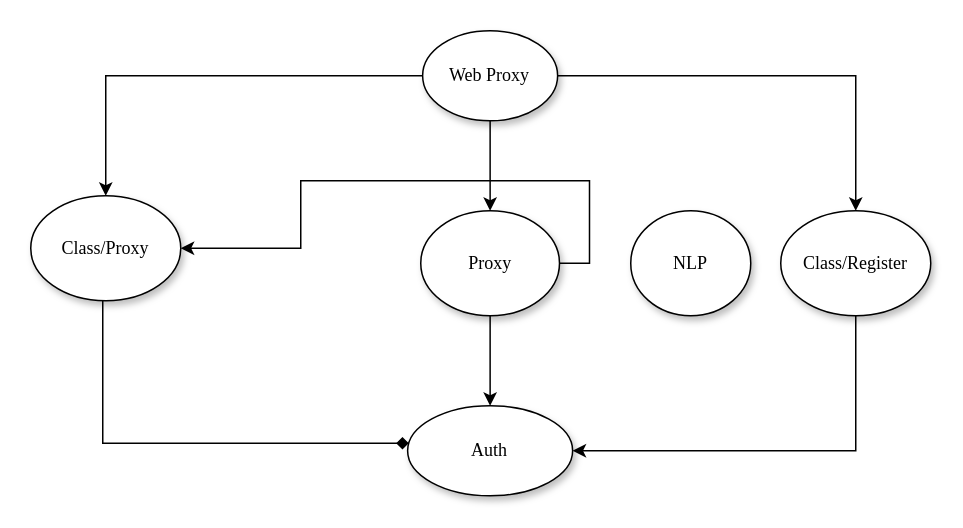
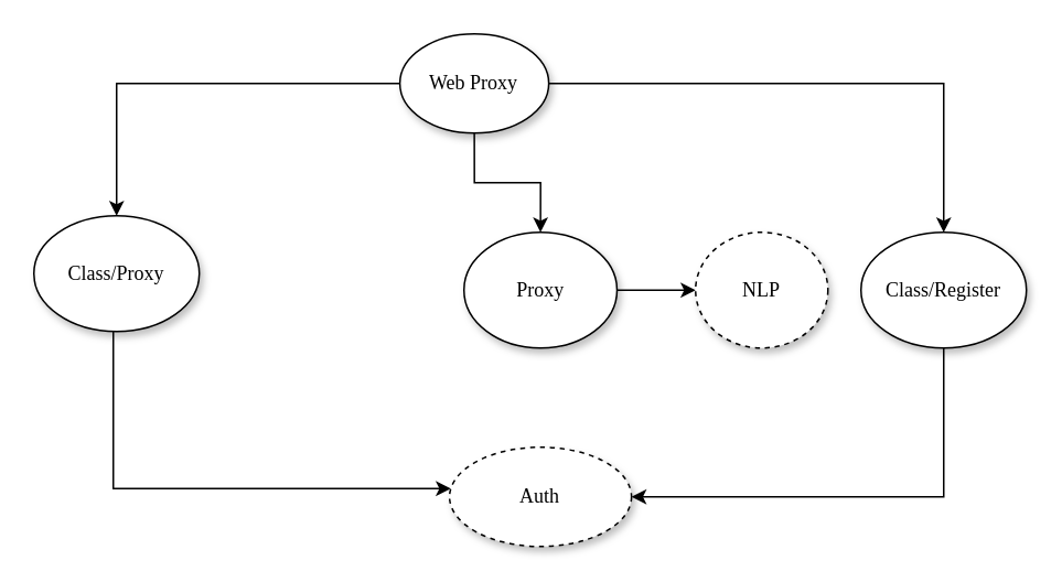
  <mxCell id="0" />
  <mxCell id="1" parent="0" />
  <mxCell id="2" style="edgeStyle=orthogonalEdgeStyle;rounded=0;orthogonalLoop=1;jettySize=auto;html=1;exitX=0;exitY=0.5;exitDx=0;exitDy=0;entryX=0.5;entryY=0;entryDx=0;entryDy=0;" edge="1" parent="1" source="5" target="13"><mxGeometry relative="1" as="geometry" /></mxCell>
  <mxCell id="3" style="edgeStyle=orthogonalEdgeStyle;rounded=0;orthogonalLoop=1;jettySize=auto;html=1;exitX=1;exitY=0.5;exitDx=0;exitDy=0;entryX=0.5;entryY=0;entryDx=0;entryDy=0;" edge="1" parent="1" source="5" target="10"><mxGeometry relative="1" as="geometry" /></mxCell>
  <mxCell id="4" style="edgeStyle=orthogonalEdgeStyle;rounded=0;orthogonalLoop=1;jettySize=auto;html=1;exitX=0.5;exitY=1;exitDx=0;exitDy=0;entryX=0.5;entryY=0;entryDx=0;entryDy=0;" edge="1" parent="1" source="5" target="8"><mxGeometry relative="1" as="geometry" /></mxCell>
- <mxCell id="5" value="Web Proxy" style="ellipse;whiteSpace=wrap;html=1;rounded=0;shadow=1;comic=0;labelBackgroundColor=none;strokeWidth=1;fontFamily=Verdana;fontSize=12;align=center;" parent="1" vertex="1"><mxGeometry x="281.25" y="20" width="90" height="60" as="geometry" /></mxCell>
- <mxCell id="6" style="edgeStyle=orthogonalEdgeStyle;rounded=0;orthogonalLoop=1;jettySize=auto;html=1;exitX=0.5;exitY=1;exitDx=0;exitDy=0;entryX=0.5;entryY=0;entryDx=0;entryDy=0;" edge="1" parent="1" source="8" target="11"><mxGeometry relative="1" as="geometry" /></mxCell>
- <mxCell id="7" style="edgeStyle=orthogonalEdgeStyle;rounded=0;orthogonalLoop=1;jettySize=auto;html=1;exitX=1;exitY=0.5;exitDx=0;exitDy=0;" edge="1" parent="1" source="8" target="13"><mxGeometry relative="1" as="geometry" /></mxCell>
+ <mxCell id="5" value="Web Proxy" style="ellipse;whiteSpace=wrap;html=1;rounded=0;shadow=1;comic=0;labelBackgroundColor=none;strokeWidth=1;fontFamily=Verdana;fontSize=12;align=center;" parent="1" vertex="1"><mxGeometry x="241.25" y="20" width="90" height="60" as="geometry" /></mxCell>
+ <mxCell id="7" style="edgeStyle=orthogonalEdgeStyle;rounded=0;orthogonalLoop=1;jettySize=auto;html=1;exitX=1;exitY=0.5;exitDx=0;exitDy=0;entryX=0;entryY=0.5;entryDx=0;entryDy=0;" edge="1" parent="1" source="8" target="14"><mxGeometry relative="1" as="geometry" /></mxCell>
  <mxCell id="8" value="&lt;span&gt;Proxy&lt;/span&gt;" style="ellipse;whiteSpace=wrap;html=1;rounded=0;shadow=1;comic=0;labelBackgroundColor=none;strokeWidth=1;fontFamily=Verdana;fontSize=12;align=center;" parent="1" vertex="1"><mxGeometry x="280" y="140" width="92.5" height="70" as="geometry" /></mxCell>
  <mxCell id="9" style="edgeStyle=orthogonalEdgeStyle;rounded=0;orthogonalLoop=1;jettySize=auto;html=1;exitX=0.5;exitY=1;exitDx=0;exitDy=0;entryX=1;entryY=0.5;entryDx=0;entryDy=0;" edge="1" parent="1" source="10" target="11"><mxGeometry relative="1" as="geometry" /></mxCell>
  <mxCell id="10" value="&lt;span&gt;Class/Register&lt;/span&gt;" style="ellipse;whiteSpace=wrap;html=1;rounded=0;shadow=1;comic=0;labelBackgroundColor=none;strokeWidth=1;fontFamily=Verdana;fontSize=12;align=center;" parent="1" vertex="1"><mxGeometry x="520" y="140" width="100" height="70" as="geometry" /></mxCell>
- <mxCell id="11" value="&lt;span&gt;Auth&lt;/span&gt;" style="ellipse;whiteSpace=wrap;html=1;rounded=0;shadow=1;comic=0;labelBackgroundColor=none;strokeWidth=1;fontFamily=Verdana;fontSize=12;align=center;" parent="1" vertex="1"><mxGeometry x="271.25" y="270" width="110" height="60" as="geometry" /></mxCell>
- <mxCell id="12" style="edgeStyle=orthogonalEdgeStyle;rounded=0;orthogonalLoop=1;jettySize=auto;html=1;endArrow=diamond;" edge="1" parent="1" source="13" target="11"><mxGeometry relative="1" as="geometry"><Array as="points"><mxPoint x="68" y="295" /></Array></mxGeometry></mxCell>
+ <mxCell id="11" value="&lt;span&gt;Auth&lt;/span&gt;" style="ellipse;whiteSpace=wrap;html=1;rounded=0;shadow=1;comic=0;labelBackgroundColor=none;strokeWidth=1;fontFamily=Verdana;fontSize=12;align=center;dashed=1;" parent="1" vertex="1"><mxGeometry x="271.25" y="270" width="110" height="60" as="geometry" /></mxCell>
+ <mxCell id="12" style="edgeStyle=orthogonalEdgeStyle;rounded=0;orthogonalLoop=1;jettySize=auto;html=1;" edge="1" parent="1" source="13" target="11"><mxGeometry relative="1" as="geometry"><Array as="points"><mxPoint x="68" y="295" /></Array></mxGeometry></mxCell>
  <mxCell id="13" value="Class/Proxy" style="ellipse;whiteSpace=wrap;html=1;rounded=0;shadow=1;comic=0;labelBackgroundColor=none;strokeWidth=1;fontFamily=Verdana;fontSize=12;align=center;" parent="1" vertex="1"><mxGeometry x="20" y="130" width="100" height="70" as="geometry" /></mxCell>
- <mxCell id="14" value="&lt;span&gt;NLP&lt;/span&gt;" style="ellipse;whiteSpace=wrap;html=1;rounded=0;shadow=1;comic=0;labelBackgroundColor=none;strokeWidth=1;fontFamily=Verdana;fontSize=12;align=center;" vertex="1" parent="1"><mxGeometry x="420" y="140" width="80" height="70" as="geometry" /></mxCell>
+ <mxCell id="14" value="&lt;span&gt;NLP&lt;/span&gt;" style="ellipse;whiteSpace=wrap;html=1;rounded=0;shadow=1;comic=0;labelBackgroundColor=none;strokeWidth=1;fontFamily=Verdana;fontSize=12;align=center;dashed=1;" vertex="1" parent="1"><mxGeometry x="420" y="140" width="80" height="70" as="geometry" /></mxCell>
